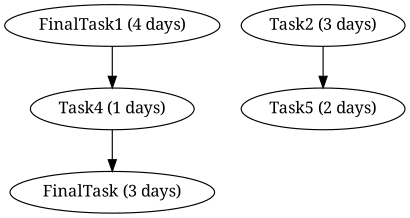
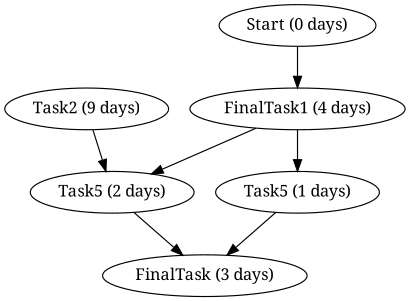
  digraph {
    fontname="Noto Serif"
    node [fontname="Noto Serif"]
    edge [fontname="Noto Serif"]
+   n1 [label="Start (0 days)"]
    n2 [label="FinalTask1 (4 days)"]
    n3 [label="Task5 (2 days)"]
-   n4 [label="Task4 (1 days)"]
-   n5 [label="Task2 (3 days)"]
+   n4 [label="Task5 (1 days)"]
+   n5 [label="Task2 (9 days)"]
    n6 [label="FinalTask (3 days)"]
+   n1 -> n2
+   n2 -> n3
    n2 -> n4
+   n3 -> n6
    n4 -> n6
    n5 -> n3
  }
